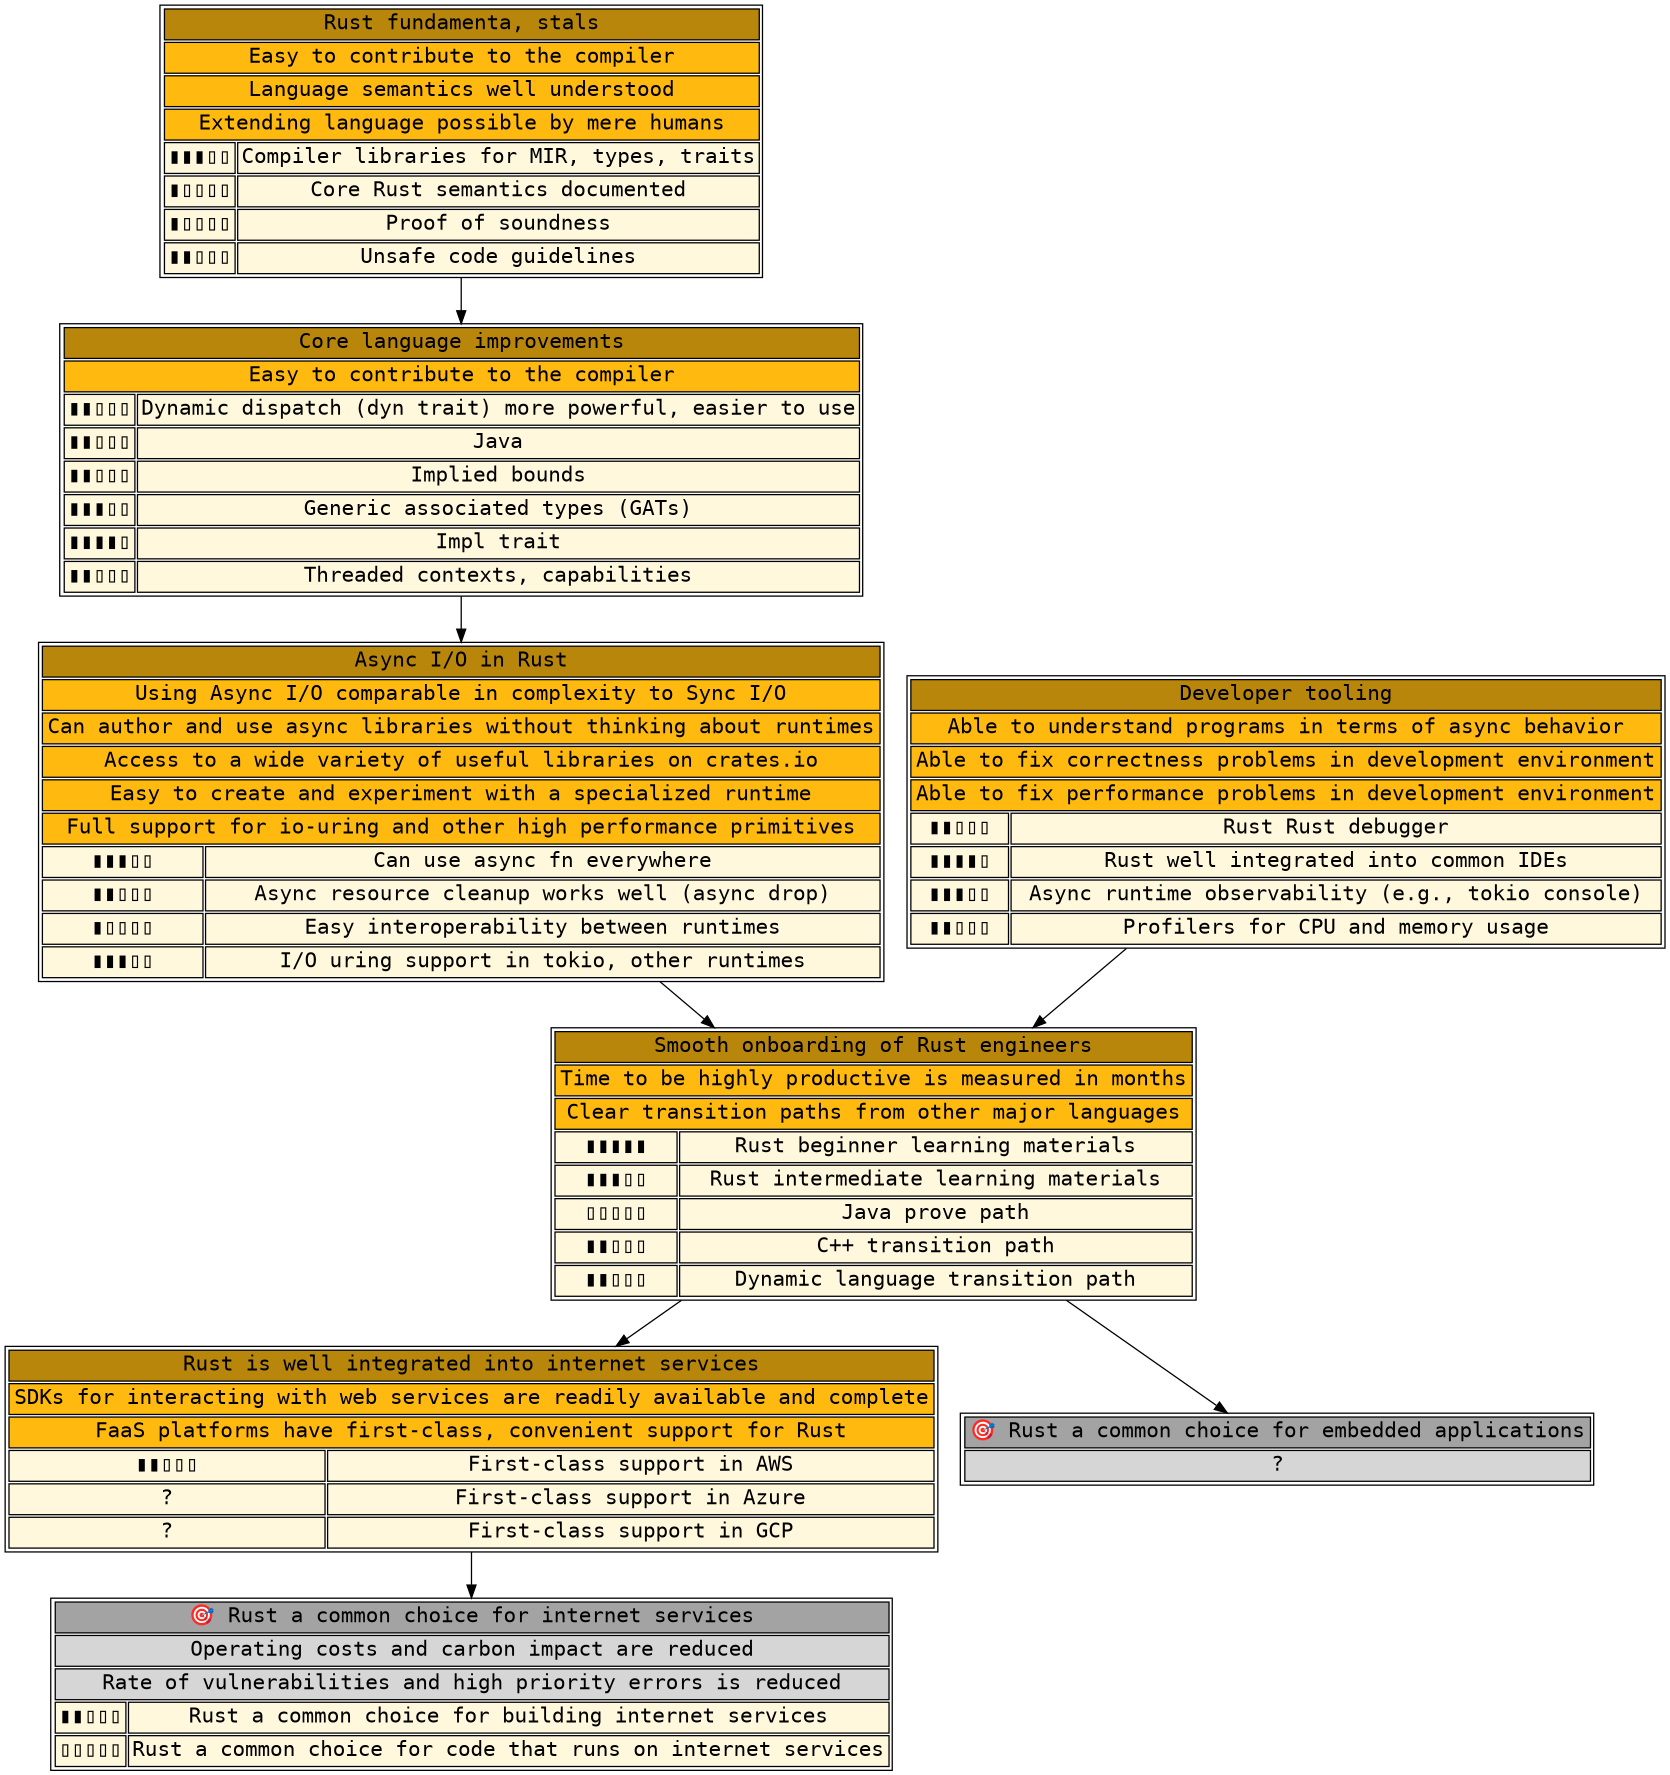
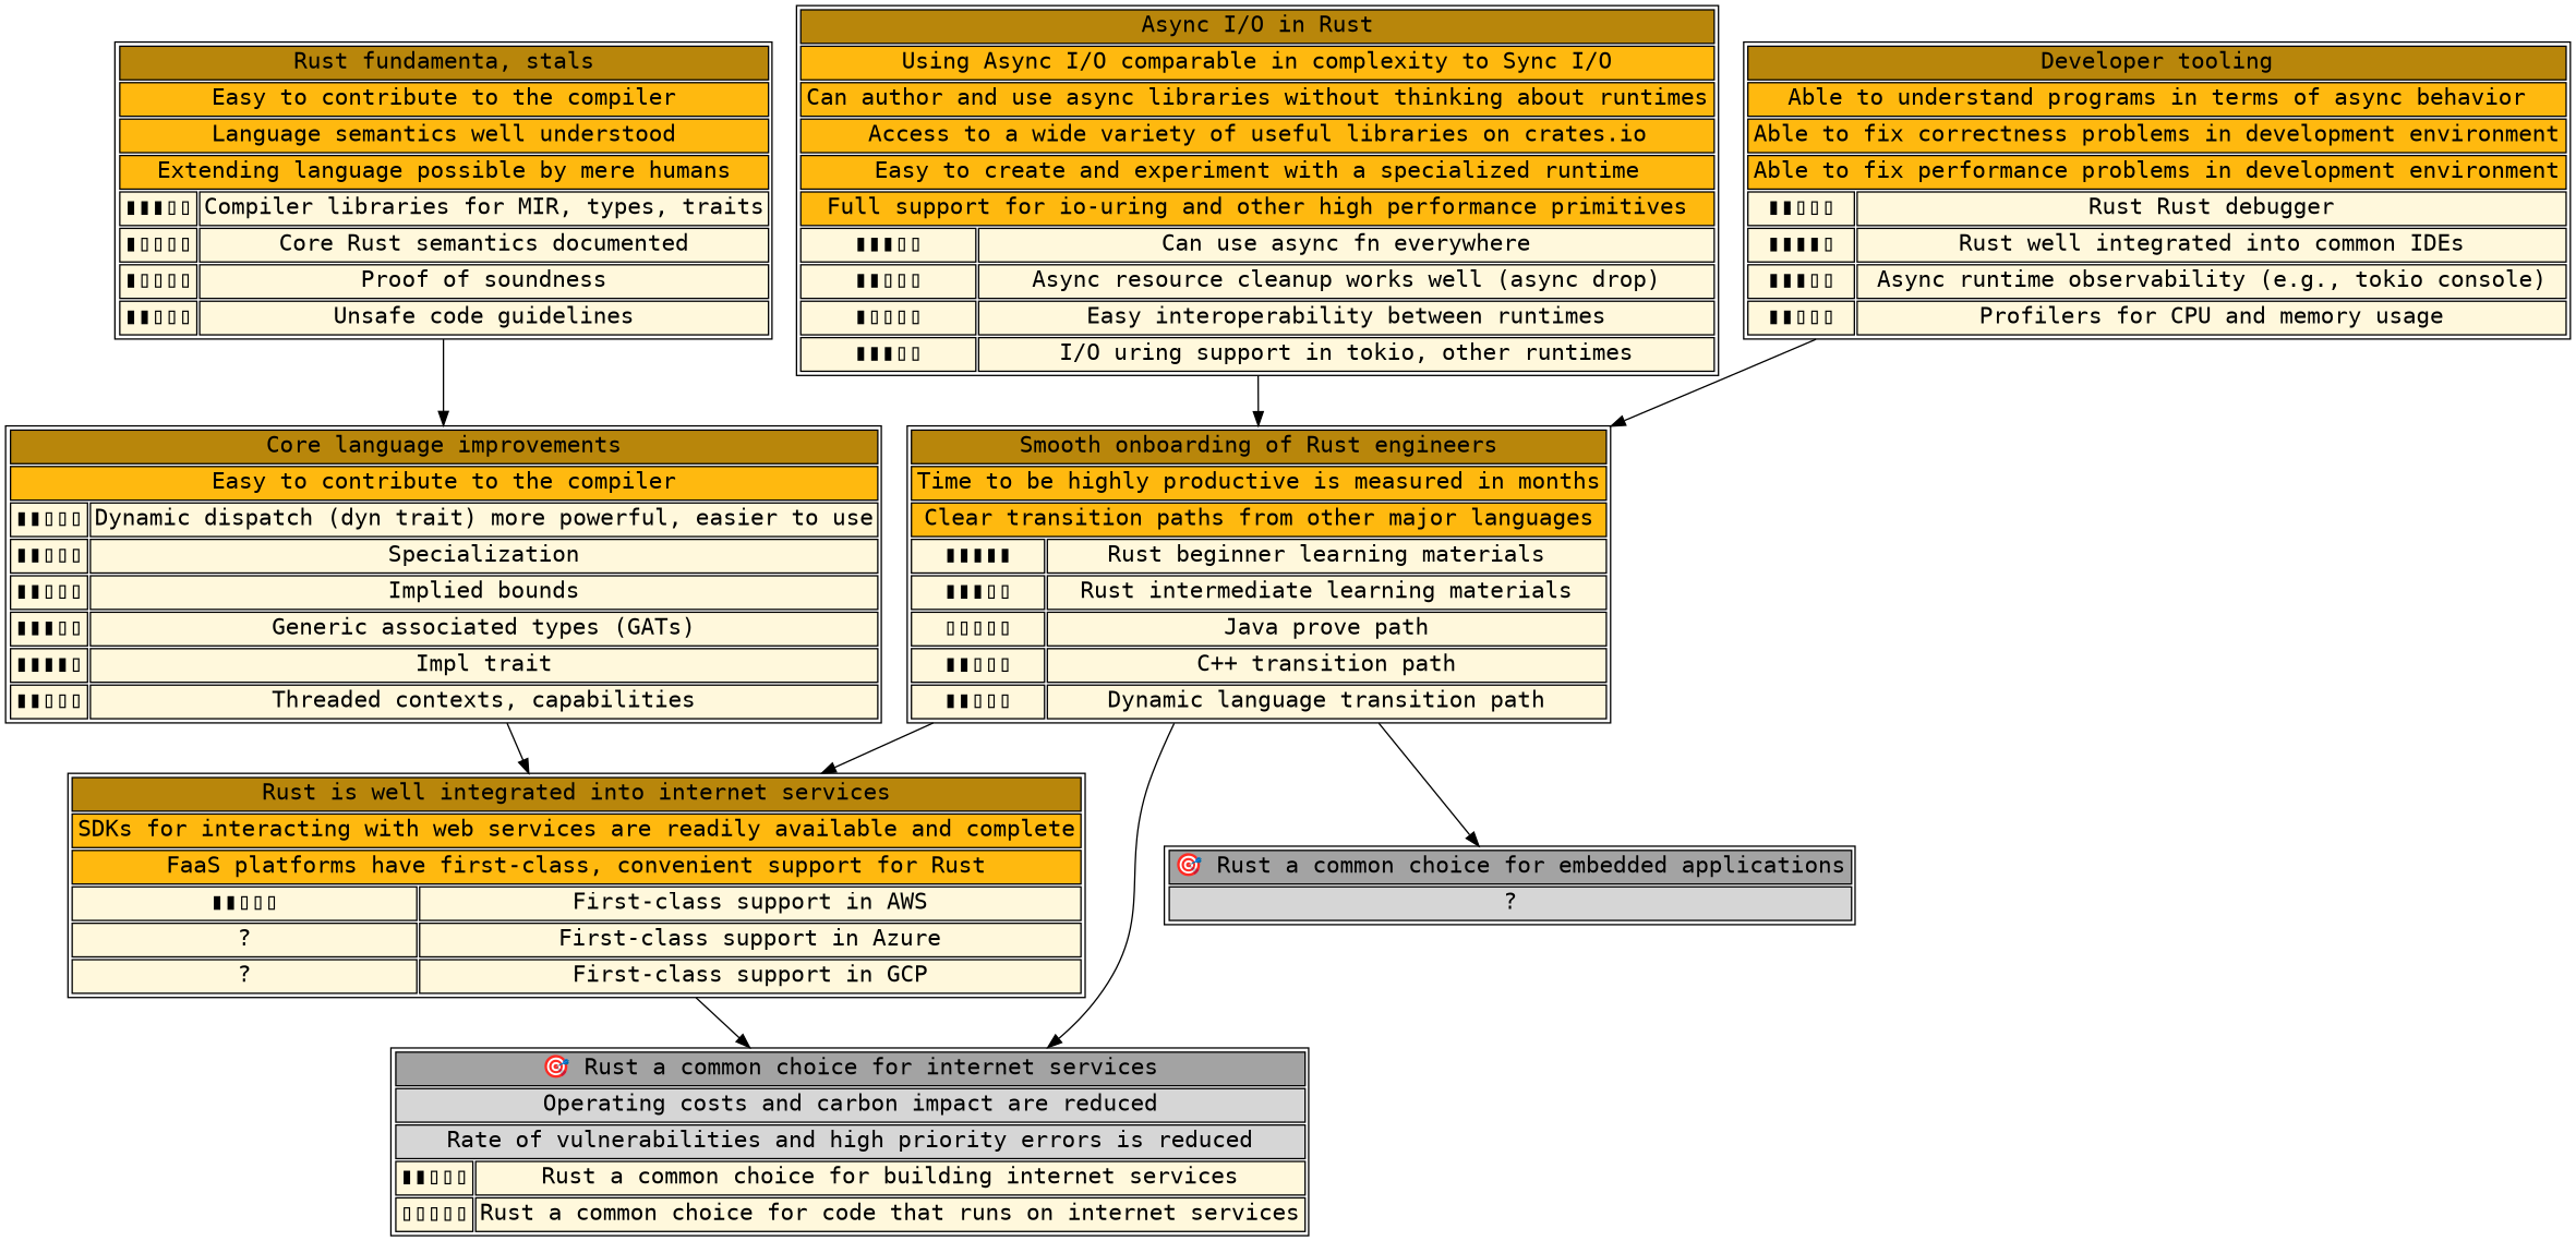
  digraph {
    fontname="DejaVu Sans Mono"
    rankdir=TD
    node [fontname="DejaVu Sans Mono" fontsize=16 margin=0 shape=none]
    edge [fontname="DejaVu Sans Mono"]
    n1 [label=<<table>     <tr><td bgcolor="darkgoldenrod" colspan="2">Rust fundamenta, stals</td></tr>     <tr><td bgcolor="darkgoldenrod1" colspan="2">Easy to contribute to the compiler</td></tr>     <tr><td bgcolor="darkgoldenrod1" colspan="2">Language semantics well understood</td></tr>     <tr><td bgcolor="darkgoldenrod1" colspan="2">Extending language possible by mere humans</td></tr>     <tr><td bgcolor="cornsilk">▮▮▮▯▯</td><td bgcolor="cornsilk">Compiler libraries for MIR, types, traits</td></tr>     <tr><td bgcolor="cornsilk">▮▯▯▯▯</td><td bgcolor="cornsilk">Core Rust semantics documented</td></tr>     <tr><td bgcolor="cornsilk">▮▯▯▯▯</td><td bgcolor="cornsilk">Proof of soundness</td></tr>     <tr><td bgcolor="cornsilk">▮▮▯▯▯</td><td bgcolor="cornsilk">Unsafe code guidelines</td></tr>   </table>>]
-   n2 [label=<<table>     <tr><td bgcolor="darkgoldenrod" colspan="2">Core language improvements</td></tr>     <tr><td bgcolor="darkgoldenrod1" colspan="2">Easy to contribute to the compiler</td></tr>     <tr><td bgcolor="cornsilk">▮▮▯▯▯</td><td bgcolor="cornsilk">Dynamic dispatch (dyn trait) more powerful, easier to use</td></tr>     <tr><td bgcolor="cornsilk">▮▮▯▯▯</td><td bgcolor="cornsilk">Java</td></tr>     <tr><td bgcolor="cornsilk">▮▮▯▯▯</td><td bgcolor="cornsilk">Implied bounds</td></tr>     <tr><td bgcolor="cornsilk">▮▮▮▯▯</td><td bgcolor="cornsilk">Generic associated types (GATs)</td></tr>     <tr><td bgcolor="cornsilk">▮▮▮▮▯</td><td bgcolor="cornsilk">Impl trait</td></tr>     <tr><td bgcolor="cornsilk">▮▮▯▯▯</td><td bgcolor="cornsilk">Threaded contexts, capabilities</td></tr>   </table>>]
+   n2 [label=<<table>     <tr><td bgcolor="darkgoldenrod" colspan="2">Core language improvements</td></tr>     <tr><td bgcolor="darkgoldenrod1" colspan="2">Easy to contribute to the compiler</td></tr>     <tr><td bgcolor="cornsilk">▮▮▯▯▯</td><td bgcolor="cornsilk">Dynamic dispatch (dyn trait) more powerful, easier to use</td></tr>     <tr><td bgcolor="cornsilk">▮▮▯▯▯</td><td bgcolor="cornsilk">Specialization</td></tr>     <tr><td bgcolor="cornsilk">▮▮▯▯▯</td><td bgcolor="cornsilk">Implied bounds</td></tr>     <tr><td bgcolor="cornsilk">▮▮▮▯▯</td><td bgcolor="cornsilk">Generic associated types (GATs)</td></tr>     <tr><td bgcolor="cornsilk">▮▮▮▮▯</td><td bgcolor="cornsilk">Impl trait</td></tr>     <tr><td bgcolor="cornsilk">▮▮▯▯▯</td><td bgcolor="cornsilk">Threaded contexts, capabilities</td></tr>   </table>>]
    n3 [label=<<table>     <tr><td bgcolor="darkgoldenrod" colspan="2">Async I/O in Rust</td></tr>     <tr><td bgcolor="darkgoldenrod1" colspan="2">Using Async I/O comparable in complexity to Sync I/O</td></tr>     <tr><td bgcolor="darkgoldenrod1" colspan="2">Can author and use async libraries without thinking about runtimes</td></tr>     <tr><td bgcolor="darkgoldenrod1" colspan="2">Access to a wide variety of useful libraries on crates.io</td></tr>     <tr><td bgcolor="darkgoldenrod1" colspan="2">Easy to create and experiment with a specialized runtime</td></tr>     <tr><td bgcolor="darkgoldenrod1" colspan="2">Full support for io-uring and other high performance primitives</td></tr>     <tr><td bgcolor="cornsilk">▮▮▮▯▯</td><td bgcolor="cornsilk">Can use async fn everywhere</td></tr>     <tr><td bgcolor="cornsilk">▮▮▯▯▯</td><td bgcolor="cornsilk">Async resource cleanup works well (async drop)</td></tr>     <tr><td bgcolor="cornsilk">▮▯▯▯▯</td><td bgcolor="cornsilk">Easy interoperability between runtimes</td></tr>     <tr><td bgcolor="cornsilk">▮▮▮▯▯</td><td bgcolor="cornsilk">I/O uring support in tokio, other runtimes</td></tr>   </table>>]
    n4 [label=<<table>     <tr><td bgcolor="darkgoldenrod" colspan="2">Developer tooling</td></tr>     <tr><td bgcolor="darkgoldenrod1" colspan="2">Able to understand programs in terms of async behavior</td></tr>     <tr><td bgcolor="darkgoldenrod1" colspan="2">Able to fix correctness problems in development environment</td></tr>     <tr><td bgcolor="darkgoldenrod1" colspan="2">Able to fix performance problems in development environment</td></tr>     <tr><td bgcolor="cornsilk">▮▮▯▯▯</td><td bgcolor="cornsilk">Rust Rust debugger</td></tr>     <tr><td bgcolor="cornsilk">▮▮▮▮▯</td><td bgcolor="cornsilk">Rust well integrated into common IDEs</td></tr>     <tr><td bgcolor="cornsilk">▮▮▮▯▯</td><td bgcolor="cornsilk">Async runtime observability (e.g., tokio console)</td></tr>     <tr><td bgcolor="cornsilk">▮▮▯▯▯</td><td bgcolor="cornsilk">Profilers for CPU and memory usage</td></tr>   </table>>]
    n5 [label=<<table>     <tr><td bgcolor="darkgoldenrod" colspan="2">Smooth onboarding of Rust engineers</td></tr>     <tr><td bgcolor="darkgoldenrod1" colspan="2">Time to be highly productive is measured in months</td></tr>     <tr><td bgcolor="darkgoldenrod1" colspan="2">Clear transition paths from other major languages</td></tr>     <tr><td bgcolor="cornsilk">▮▮▮▮▮</td><td bgcolor="cornsilk">Rust beginner learning materials</td></tr>     <tr><td bgcolor="cornsilk">▮▮▮▯▯</td><td bgcolor="cornsilk">Rust intermediate learning materials</td></tr>     <tr><td bgcolor="cornsilk">▯▯▯▯▯</td><td bgcolor="cornsilk">Java prove path</td></tr>     <tr><td bgcolor="cornsilk">▮▮▯▯▯</td><td bgcolor="cornsilk">C++ transition path</td></tr>     <tr><td bgcolor="cornsilk">▮▮▯▯▯</td><td bgcolor="cornsilk">Dynamic language transition path</td></tr>   </table>>]
    n6 [label=<<table>     <tr><td bgcolor="darkgoldenrod" colspan="2">Rust is well integrated into internet services</td></tr>     <tr><td bgcolor="darkgoldenrod1" colspan="2">SDKs for interacting with web services are readily available and complete</td></tr>     <tr><td bgcolor="darkgoldenrod1" colspan="2">FaaS platforms have first-class, convenient support for Rust</td></tr>     <tr><td bgcolor="cornsilk">▮▮▯▯▯</td><td bgcolor="cornsilk">First-class support in AWS</td></tr>     <tr><td bgcolor="cornsilk">?</td><td bgcolor="cornsilk">First-class support in Azure</td></tr>     <tr><td bgcolor="cornsilk">?</td><td bgcolor="cornsilk">First-class support in GCP</td></tr>   </table>>]
    n7 [label=<<table>     <tr><td bgcolor="gray64" colspan="2">🎯 Rust a common choice for internet services</td></tr>     <tr><td bgcolor="gray84" colspan="2">Operating costs and carbon impact are reduced</td></tr>     <tr><td bgcolor="gray84" colspan="2">Rate of vulnerabilities and high priority errors is reduced</td></tr>     <tr><td bgcolor="cornsilk">▮▮▯▯▯</td><td bgcolor="cornsilk">Rust a common choice for building internet services</td></tr>     <tr><td bgcolor="cornsilk">▯▯▯▯▯</td><td bgcolor="cornsilk">Rust a common choice for code that runs on internet services</td></tr>   </table>>]
    n8 [label=<<table>     <tr><td bgcolor="gray64" colspan="2">🎯 Rust a common choice for embedded applications</td></tr>     <tr><td bgcolor="gray84" colspan="2">?</td></tr>   </table>>]
    n1 -> n2
-   n2 -> n3
+   n2 -> n6
    n3 -> n5
    n4 -> n5
    n5 -> n6
+   n5 -> n7
    n5 -> n8
    n6 -> n7
  }
